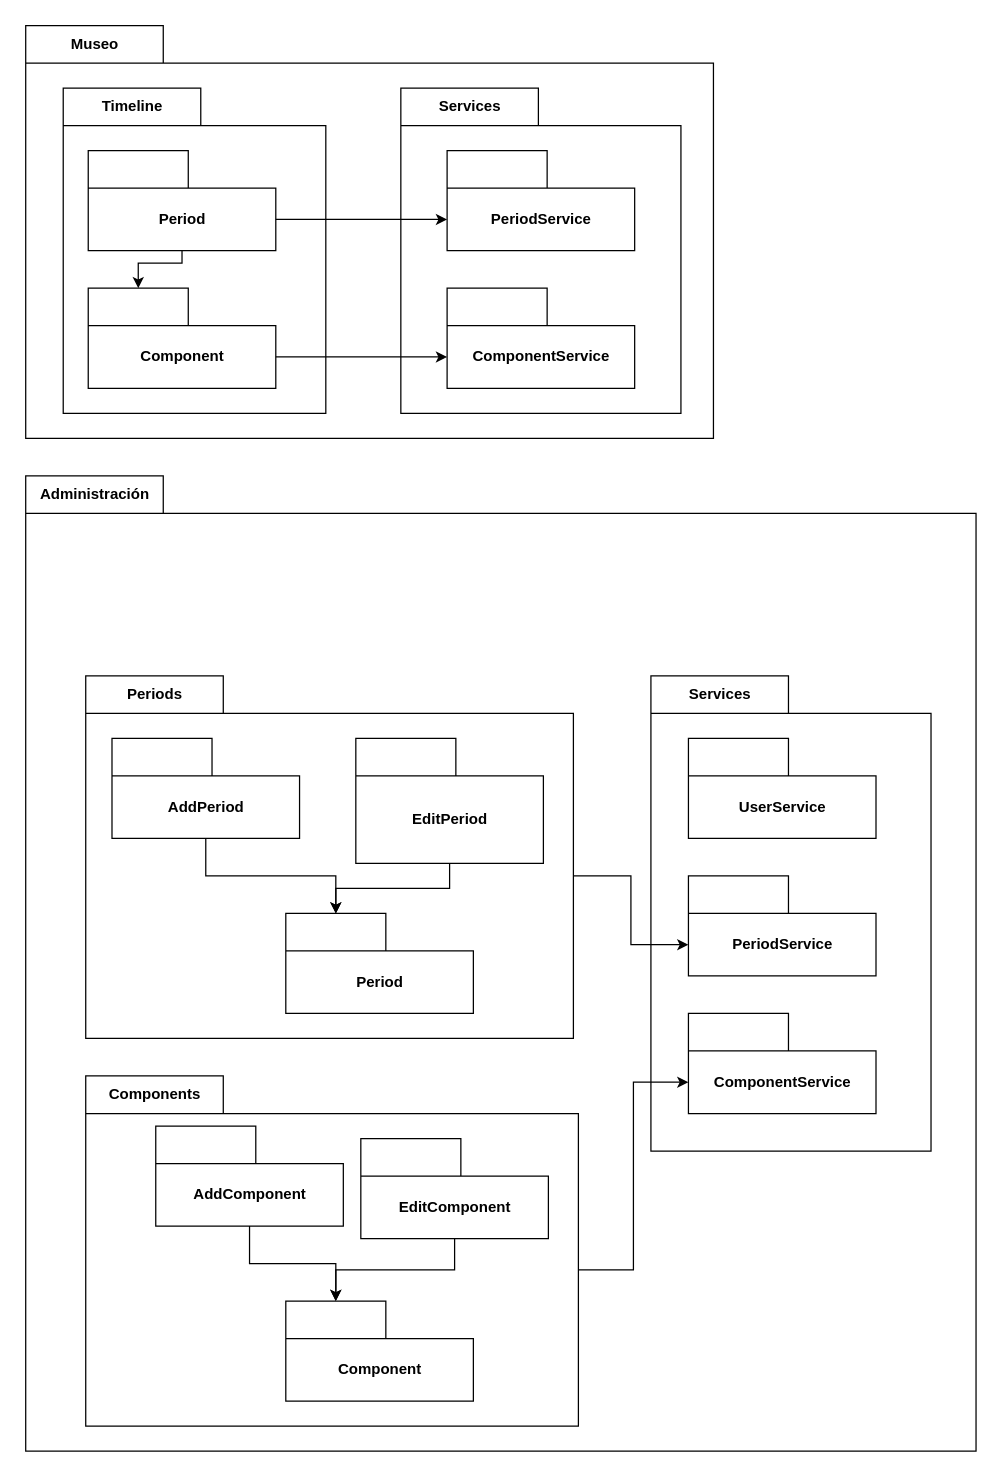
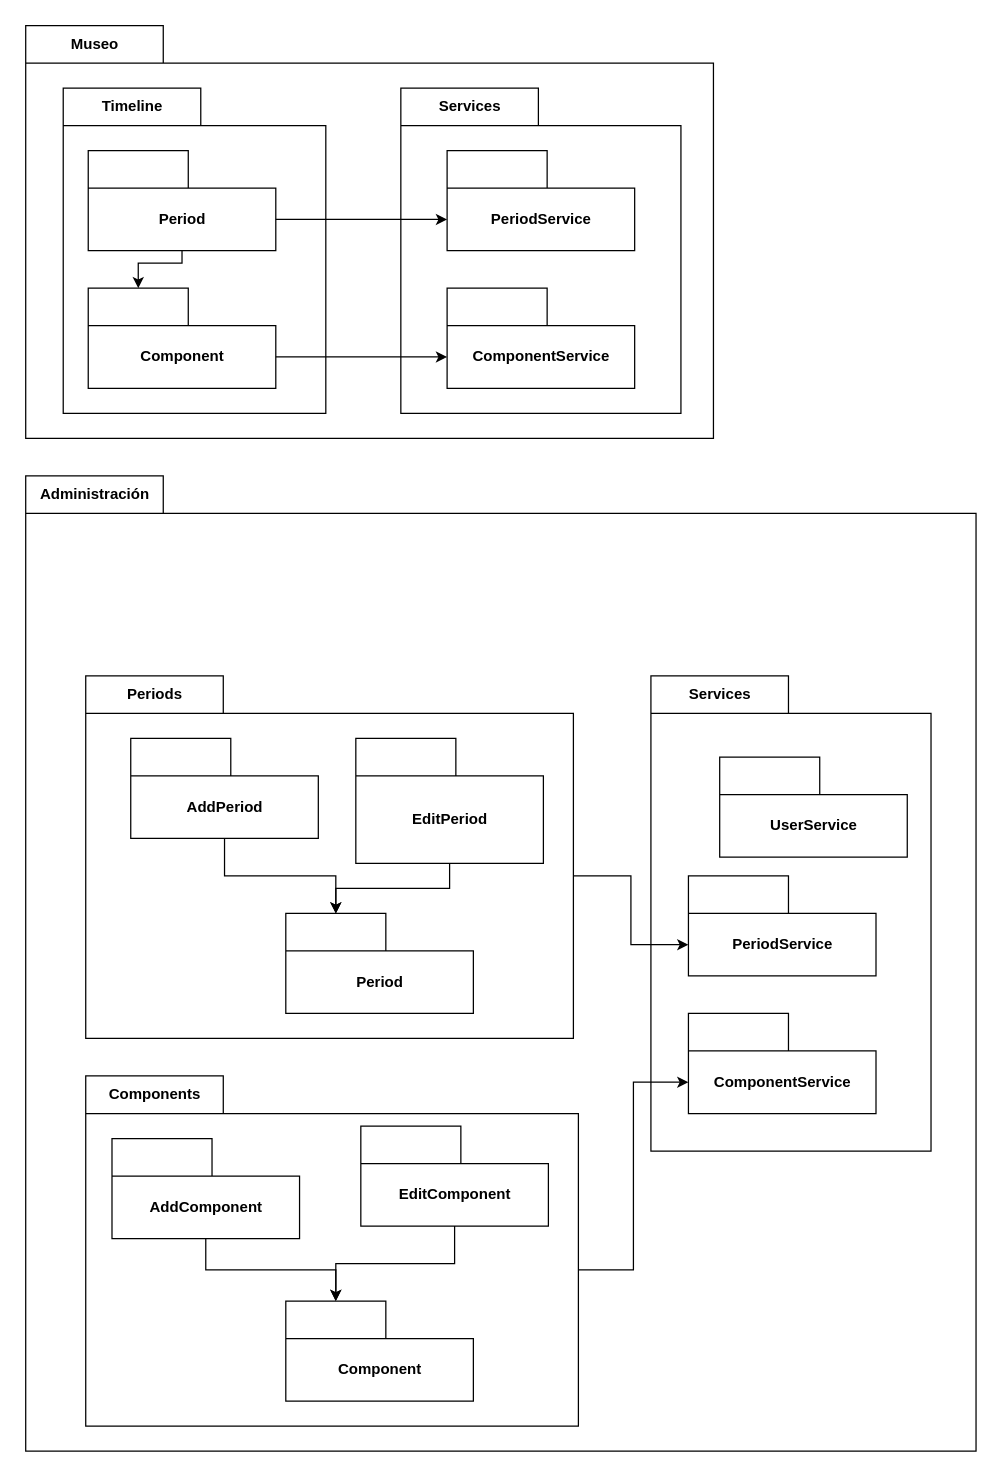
  <mxCell id="0" />
  <mxCell id="1" parent="0" />
  <mxCell id="2" value="Museo" style="shape=folder;fontStyle=1;tabWidth=110;tabHeight=30;tabPosition=left;html=1;boundedLbl=1;labelInHeader=1;container=1;collapsible=0;recursiveResize=0;" parent="1" vertex="1"><mxGeometry x="20" y="20" width="550" height="330" as="geometry" /></mxCell>
  <mxCell id="3" value="Timeline" style="shape=folder;fontStyle=1;tabWidth=110;tabHeight=30;tabPosition=left;html=1;boundedLbl=1;labelInHeader=1;container=1;collapsible=0;recursiveResize=0;" vertex="1" parent="2"><mxGeometry x="30" y="50" width="210" height="260" as="geometry" /></mxCell>
  <mxCell id="4" style="edgeStyle=orthogonalEdgeStyle;rounded=0;orthogonalLoop=1;jettySize=auto;html=1;exitX=0.5;exitY=1;exitDx=0;exitDy=0;exitPerimeter=0;entryX=0;entryY=0;entryDx=40;entryDy=0;entryPerimeter=0;" edge="1" parent="3" source="5" target="6"><mxGeometry relative="1" as="geometry"><Array as="points"><mxPoint x="95" y="140" /><mxPoint x="60" y="140" /></Array></mxGeometry></mxCell>
  <mxCell id="5" value="Period" style="shape=folder;fontStyle=1;tabWidth=80;tabHeight=30;tabPosition=left;html=1;boundedLbl=1;" vertex="1" parent="3"><mxGeometry x="20" y="50" width="150" height="80" as="geometry" /></mxCell>
  <mxCell id="6" value="Component" style="shape=folder;fontStyle=1;tabWidth=80;tabHeight=30;tabPosition=left;html=1;boundedLbl=1;" vertex="1" parent="3"><mxGeometry x="20" y="160" width="150" height="80" as="geometry" /></mxCell>
  <mxCell id="7" value="Services" style="shape=folder;fontStyle=1;tabWidth=110;tabHeight=30;tabPosition=left;html=1;boundedLbl=1;labelInHeader=1;container=1;collapsible=0;recursiveResize=0;" vertex="1" parent="2"><mxGeometry x="300" y="50" width="224" height="260" as="geometry" /></mxCell>
  <mxCell id="8" value="PeriodService" style="shape=folder;fontStyle=1;tabWidth=80;tabHeight=30;tabPosition=left;html=1;boundedLbl=1;" vertex="1" parent="7"><mxGeometry x="37" y="50" width="150" height="80" as="geometry" /></mxCell>
  <mxCell id="9" value="ComponentService" style="shape=folder;fontStyle=1;tabWidth=80;tabHeight=30;tabPosition=left;html=1;boundedLbl=1;" vertex="1" parent="7"><mxGeometry x="37" y="160" width="150" height="80" as="geometry" /></mxCell>
  <mxCell id="10" style="edgeStyle=orthogonalEdgeStyle;rounded=0;orthogonalLoop=1;jettySize=auto;html=1;exitX=0;exitY=0;exitDx=150;exitDy=55;exitPerimeter=0;entryX=0;entryY=0;entryDx=0;entryDy=55;entryPerimeter=0;" edge="1" parent="2" source="5" target="8"><mxGeometry relative="1" as="geometry" /></mxCell>
  <mxCell id="11" style="edgeStyle=orthogonalEdgeStyle;rounded=0;orthogonalLoop=1;jettySize=auto;html=1;exitX=0;exitY=0;exitDx=150;exitDy=55;exitPerimeter=0;entryX=0;entryY=0;entryDx=0;entryDy=55;entryPerimeter=0;" edge="1" parent="2" source="6" target="9"><mxGeometry relative="1" as="geometry" /></mxCell>
  <mxCell id="12" value="Administración" style="shape=folder;fontStyle=1;tabWidth=110;tabHeight=30;tabPosition=left;html=1;boundedLbl=1;labelInHeader=1;container=1;collapsible=0;recursiveResize=0;" vertex="1" parent="1"><mxGeometry x="20" y="380" width="760" height="780" as="geometry" /></mxCell>
  <mxCell id="13" value="Services" style="shape=folder;fontStyle=1;tabWidth=110;tabHeight=30;tabPosition=left;html=1;boundedLbl=1;labelInHeader=1;container=1;collapsible=0;recursiveResize=0;" vertex="1" parent="12"><mxGeometry x="500" y="160" width="224" height="380" as="geometry" /></mxCell>
  <mxCell id="14" value="PeriodService" style="shape=folder;fontStyle=1;tabWidth=80;tabHeight=30;tabPosition=left;html=1;boundedLbl=1;" vertex="1" parent="13"><mxGeometry x="30" y="160" width="150" height="80" as="geometry" /></mxCell>
  <mxCell id="15" value="ComponentService" style="shape=folder;fontStyle=1;tabWidth=80;tabHeight=30;tabPosition=left;html=1;boundedLbl=1;" vertex="1" parent="13"><mxGeometry x="30" y="270" width="150" height="80" as="geometry" /></mxCell>
- <mxCell id="16" value="UserService" style="shape=folder;fontStyle=1;tabWidth=80;tabHeight=30;tabPosition=left;html=1;boundedLbl=1;" vertex="1" parent="13"><mxGeometry x="30" y="50" width="150" height="80" as="geometry" /></mxCell>
+ <mxCell id="16" value="UserService" style="shape=folder;fontStyle=1;tabWidth=80;tabHeight=30;tabPosition=left;html=1;boundedLbl=1;" vertex="1" parent="13"><mxGeometry x="55" y="65" width="150" height="80" as="geometry" /></mxCell>
  <mxCell id="17" style="edgeStyle=orthogonalEdgeStyle;rounded=0;orthogonalLoop=1;jettySize=auto;html=1;exitX=0;exitY=0;exitDx=394;exitDy=155;exitPerimeter=0;entryX=0;entryY=0;entryDx=0;entryDy=55;entryPerimeter=0;" edge="1" parent="12" source="18" target="15"><mxGeometry relative="1" as="geometry" /></mxCell>
  <mxCell id="18" value="Components" style="shape=folder;fontStyle=1;tabWidth=110;tabHeight=30;tabPosition=left;html=1;boundedLbl=1;labelInHeader=1;container=1;collapsible=0;recursiveResize=0;" vertex="1" parent="12"><mxGeometry x="48" y="480" width="394" height="280" as="geometry" /></mxCell>
  <mxCell id="19" style="edgeStyle=orthogonalEdgeStyle;rounded=0;orthogonalLoop=1;jettySize=auto;html=1;exitX=0.5;exitY=1;exitDx=0;exitDy=0;exitPerimeter=0;entryX=0;entryY=0;entryDx=40;entryDy=0;entryPerimeter=0;" edge="1" parent="18" source="20" target="22"><mxGeometry relative="1" as="geometry" /></mxCell>
- <mxCell id="20" value="AddComponent" style="shape=folder;fontStyle=1;tabWidth=80;tabHeight=30;tabPosition=left;html=1;boundedLbl=1;" vertex="1" parent="18"><mxGeometry x="56" y="40" width="150" height="80" as="geometry" /></mxCell>
- <mxCell id="21" value="EditComponent" style="shape=folder;fontStyle=1;tabWidth=80;tabHeight=30;tabPosition=left;html=1;boundedLbl=1;" vertex="1" parent="18"><mxGeometry x="220" y="50" width="150" height="80" as="geometry" /></mxCell>
+ <mxCell id="20" value="AddComponent" style="shape=folder;fontStyle=1;tabWidth=80;tabHeight=30;tabPosition=left;html=1;boundedLbl=1;" vertex="1" parent="18"><mxGeometry x="21" y="50" width="150" height="80" as="geometry" /></mxCell>
+ <mxCell id="21" value="EditComponent" style="shape=folder;fontStyle=1;tabWidth=80;tabHeight=30;tabPosition=left;html=1;boundedLbl=1;" vertex="1" parent="18"><mxGeometry x="220" y="40" width="150" height="80" as="geometry" /></mxCell>
  <mxCell id="22" value="Component" style="shape=folder;fontStyle=1;tabWidth=80;tabHeight=30;tabPosition=left;html=1;boundedLbl=1;" vertex="1" parent="18"><mxGeometry x="160" y="180" width="150" height="80" as="geometry" /></mxCell>
  <mxCell id="23" style="edgeStyle=orthogonalEdgeStyle;rounded=0;orthogonalLoop=1;jettySize=auto;html=1;exitX=0.5;exitY=1;exitDx=0;exitDy=0;exitPerimeter=0;entryX=0;entryY=0;entryDx=40;entryDy=0;entryPerimeter=0;" edge="1" parent="18" source="21" target="22"><mxGeometry relative="1" as="geometry"><mxPoint x="164" y="10" as="targetPoint" /></mxGeometry></mxCell>
  <mxCell id="24" style="edgeStyle=orthogonalEdgeStyle;rounded=0;orthogonalLoop=1;jettySize=auto;html=1;exitX=0;exitY=0;exitDx=390;exitDy=160;exitPerimeter=0;entryX=0;entryY=0;entryDx=0;entryDy=55;entryPerimeter=0;" edge="1" parent="12" source="25" target="14"><mxGeometry relative="1" as="geometry" /></mxCell>
  <mxCell id="25" value="Periods" style="shape=folder;fontStyle=1;tabWidth=110;tabHeight=30;tabPosition=left;html=1;boundedLbl=1;labelInHeader=1;container=1;collapsible=0;recursiveResize=0;" vertex="1" parent="12"><mxGeometry x="48" y="160" width="390" height="290" as="geometry" /></mxCell>
  <mxCell id="26" style="edgeStyle=orthogonalEdgeStyle;rounded=0;orthogonalLoop=1;jettySize=auto;html=1;exitX=0.5;exitY=1;exitDx=0;exitDy=0;exitPerimeter=0;entryX=0;entryY=0;entryDx=40;entryDy=0;entryPerimeter=0;" edge="1" parent="25" source="27" target="30"><mxGeometry relative="1" as="geometry" /></mxCell>
- <mxCell id="27" value="AddPeriod" style="shape=folder;fontStyle=1;tabWidth=80;tabHeight=30;tabPosition=left;html=1;boundedLbl=1;" vertex="1" parent="25"><mxGeometry x="21" y="50" width="150" height="80" as="geometry" /></mxCell>
+ <mxCell id="27" value="AddPeriod" style="shape=folder;fontStyle=1;tabWidth=80;tabHeight=30;tabPosition=left;html=1;boundedLbl=1;" vertex="1" parent="25"><mxGeometry x="36" y="50" width="150" height="80" as="geometry" /></mxCell>
  <mxCell id="28" style="edgeStyle=orthogonalEdgeStyle;rounded=0;orthogonalLoop=1;jettySize=auto;html=1;exitX=0.5;exitY=1;exitDx=0;exitDy=0;exitPerimeter=0;entryX=0;entryY=0;entryDx=40;entryDy=0;entryPerimeter=0;" edge="1" parent="25" source="29" target="30"><mxGeometry relative="1" as="geometry" /></mxCell>
  <mxCell id="29" value="EditPeriod" style="shape=folder;fontStyle=1;tabWidth=80;tabHeight=30;tabPosition=left;html=1;boundedLbl=1;" vertex="1" parent="25"><mxGeometry x="216" y="50" width="150" height="100" as="geometry" /></mxCell>
  <mxCell id="30" value="Period" style="shape=folder;fontStyle=1;tabWidth=80;tabHeight=30;tabPosition=left;html=1;boundedLbl=1;" vertex="1" parent="25"><mxGeometry x="160" y="190" width="150" height="80" as="geometry" /></mxCell>
